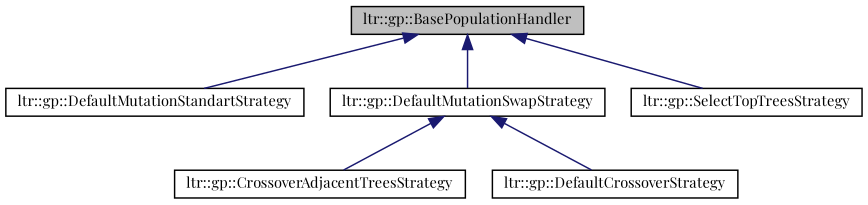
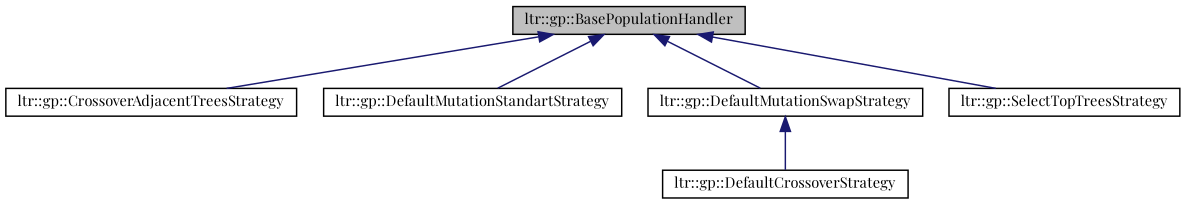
  digraph {
    fontname="Playfair Display"
    rankdir=TB
    node [color=black fillcolor=white fontname="Playfair Display" fontsize=10 shape=record style=filled]
    edge [color=midnightblue dir=back fontname="Playfair Display" fontsize=10 labelfontname=Helvetica labelfontsize=10 style=solid]
    n1 [fillcolor=grey75 fontcolor=black height=0.2 label="ltr::gp::BasePopulationHandler" width=0.4]
    n2 [height=0.2 label="ltr::gp::CrossoverAdjacentTreesStrategy" width=0.4]
    n3 [height=0.2 label="ltr::gp::DefaultMutationStandartStrategy" width=0.4]
    n4 [height=0.2 label="ltr::gp::DefaultMutationSwapStrategy" width=0.4]
    n5 [height=0.2 label="ltr::gp::SelectTopTreesStrategy" width=0.4]
    n6 [height=0.2 label="ltr::gp::DefaultCrossoverStrategy" width=0.4]
-   n4 -> n2
+   n1 -> n2
    n1 -> n3
    n1 -> n4
    n1 -> n5
    n4 -> n6
  }
